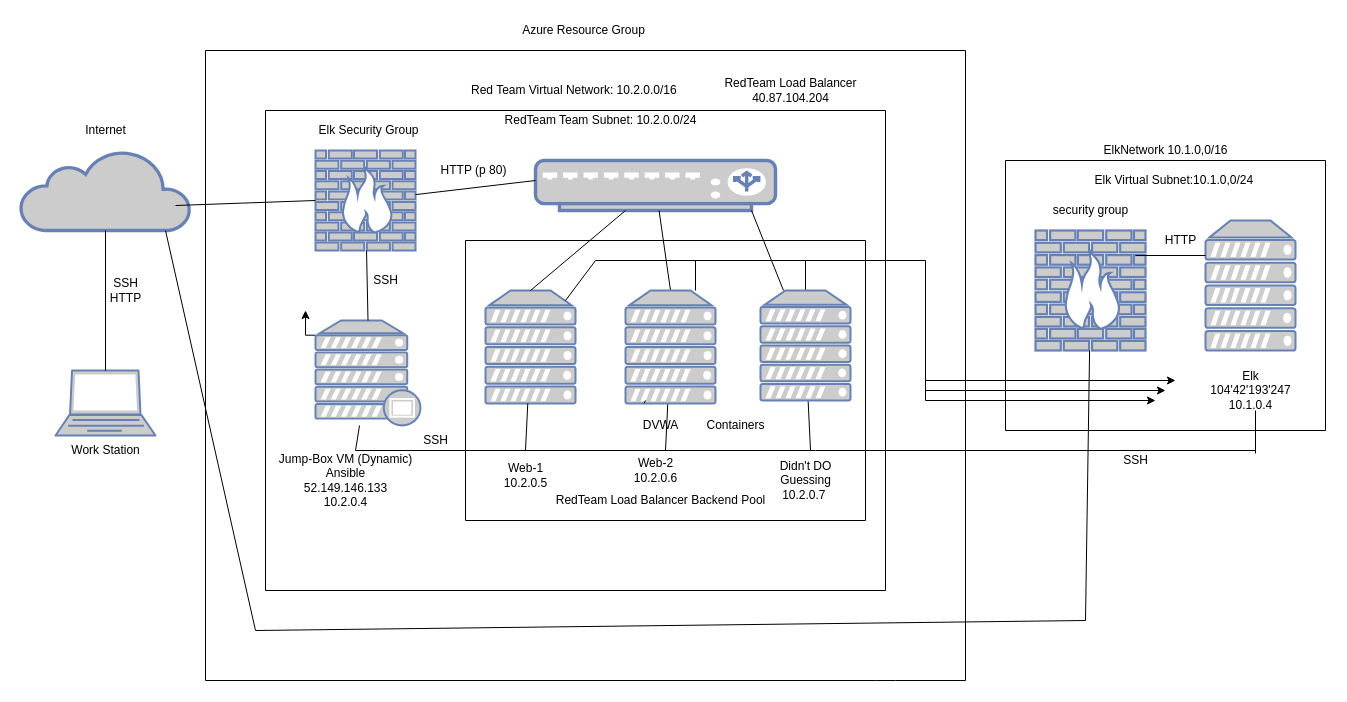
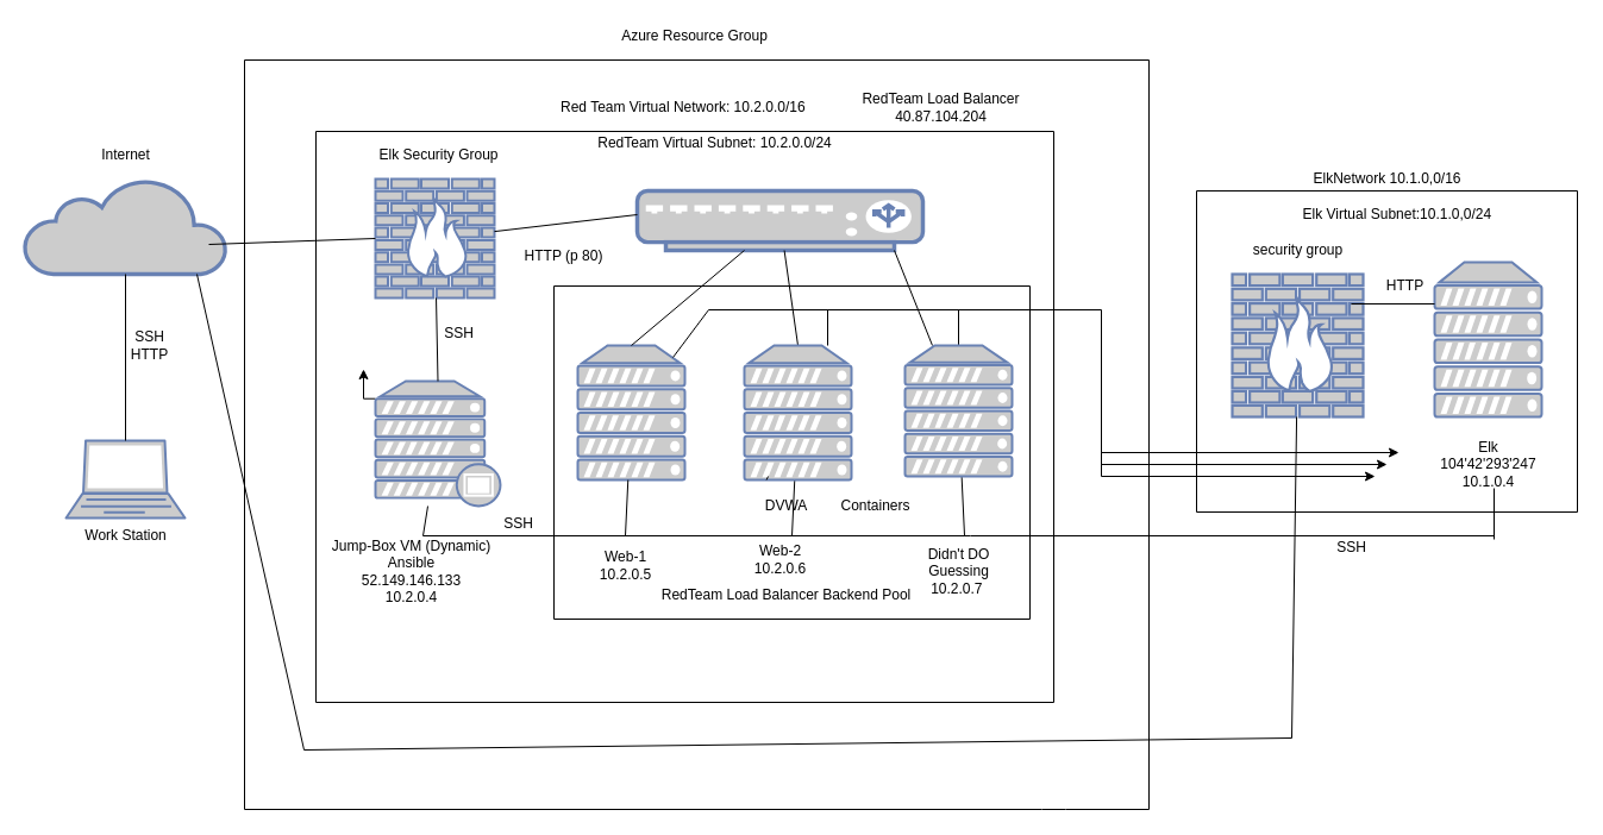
  <mxCell id="0" />
  <mxCell id="1" parent="0" />
  <mxCell id="2" value="" style="fontColor=#0066CC;verticalAlign=top;verticalLabelPosition=bottom;labelPosition=center;align=center;html=1;outlineConnect=0;fillColor=#CCCCCC;strokeColor=#6881B3;gradientColor=none;gradientDirection=north;strokeWidth=2;shape=mxgraph.networks.laptop;" parent="1" vertex="1"><mxGeometry x="55" y="370" width="100" height="65" as="geometry" /></mxCell>
  <mxCell id="3" value="" style="html=1;outlineConnect=0;fillColor=#CCCCCC;strokeColor=#6881B3;gradientColor=none;gradientDirection=north;strokeWidth=2;shape=mxgraph.networks.cloud;fontColor=#ffffff;" parent="1" vertex="1"><mxGeometry x="20" y="150" width="170" height="80" as="geometry" /></mxCell>
  <mxCell id="4" value="" style="fontColor=#0066CC;verticalAlign=top;verticalLabelPosition=bottom;labelPosition=center;align=center;html=1;outlineConnect=0;fillColor=#CCCCCC;strokeColor=#6881B3;gradientColor=none;gradientDirection=north;strokeWidth=2;shape=mxgraph.networks.firewall;" parent="1" vertex="1"><mxGeometry x="315" y="150" width="100" height="100" as="geometry" /></mxCell>
  <mxCell id="5" value="" style="fontColor=#0066CC;verticalAlign=top;verticalLabelPosition=bottom;labelPosition=center;align=center;html=1;outlineConnect=0;fillColor=#CCCCCC;strokeColor=#6881B3;gradientColor=none;gradientDirection=north;strokeWidth=2;shape=mxgraph.networks.server;" parent="1" vertex="1"><mxGeometry x="485" y="290" width="90" height="113" as="geometry" /></mxCell>
  <mxCell id="6" value="" style="edgeStyle=none;rounded=0;orthogonalLoop=1;jettySize=auto;html=1;exitX=0.5;exitY=0;exitDx=0;exitDy=0;exitPerimeter=0;entryX=0.5;entryY=0;entryDx=0;entryDy=0;entryPerimeter=0;" parent="1" source="71" target="71" edge="1"><mxGeometry relative="1" as="geometry" /></mxCell>
  <mxCell id="7" style="edgeStyle=orthogonalEdgeStyle;rounded=0;orthogonalLoop=1;jettySize=auto;html=1;exitX=0;exitY=0.14;exitDx=0;exitDy=0;exitPerimeter=0;" edge="1" parent="1" source="8"><mxGeometry relative="1" as="geometry"><mxPoint x="305" y="310" as="targetPoint" /></mxGeometry></mxCell>
  <mxCell id="8" value="" style="fontColor=#0066CC;verticalAlign=top;verticalLabelPosition=bottom;labelPosition=center;align=center;html=1;outlineConnect=0;fillColor=#CCCCCC;strokeColor=#6881B3;gradientColor=none;gradientDirection=north;strokeWidth=2;shape=mxgraph.networks.proxy_server;" parent="1" vertex="1"><mxGeometry x="315" y="320" width="105" height="105" as="geometry" /></mxCell>
  <mxCell id="9" value="" style="fontColor=#0066CC;verticalAlign=top;verticalLabelPosition=bottom;labelPosition=center;align=center;html=1;outlineConnect=0;fillColor=#CCCCCC;strokeColor=#6881B3;gradientColor=none;gradientDirection=north;strokeWidth=2;shape=mxgraph.networks.load_balancer;" parent="1" vertex="1"><mxGeometry x="535" y="160" width="240" height="50" as="geometry" /></mxCell>
- <mxCell id="10" value="HTTP (p 80)" style="text;html=1;align=center;verticalAlign=middle;resizable=0;points=[];autosize=1;" parent="1" vertex="1"><mxGeometry x="432.5" y="160" width="80" height="20" as="geometry" /></mxCell>
+ <mxCell id="10" value="HTTP (p 80)" style="text;html=1;align=center;verticalAlign=middle;resizable=0;points=[];autosize=1;" parent="1" vertex="1"><mxGeometry x="432.5" y="205" width="80" height="20" as="geometry" /></mxCell>
  <mxCell id="11" style="edgeStyle=none;rounded=0;orthogonalLoop=1;jettySize=auto;html=1;exitX=1;exitY=0;exitDx=0;exitDy=0;" parent="1" edge="1"><mxGeometry relative="1" as="geometry"><mxPoint x="905" y="480" as="sourcePoint" /><mxPoint x="905" y="480" as="targetPoint" /></mxGeometry></mxCell>
  <mxCell id="12" value="" style="endArrow=none;html=1;exitX=0.5;exitY=0;exitDx=0;exitDy=0;exitPerimeter=0;" parent="1" source="5" edge="1"><mxGeometry width="50" height="50" relative="1" as="geometry"><mxPoint x="575" y="260" as="sourcePoint" /><mxPoint x="625" y="210" as="targetPoint" /></mxGeometry></mxCell>
  <mxCell id="13" value="" style="endArrow=none;html=1;exitX=0.9;exitY=1;exitDx=0;exitDy=0;exitPerimeter=0;" parent="1" source="9" target="71" edge="1"><mxGeometry width="50" height="50" relative="1" as="geometry"><mxPoint x="795" y="280" as="sourcePoint" /><mxPoint x="845" y="230" as="targetPoint" /></mxGeometry></mxCell>
  <mxCell id="14" value="" style="endArrow=none;html=1;exitX=0.5;exitY=0;exitDx=0;exitDy=0;exitPerimeter=0;" parent="1" source="61" target="9" edge="1"><mxGeometry width="50" height="50" relative="1" as="geometry"><mxPoint x="635" y="320" as="sourcePoint" /><mxPoint x="685" y="270" as="targetPoint" /></mxGeometry></mxCell>
  <mxCell id="15" value="" style="endArrow=none;html=1;exitX=0.5;exitY=0;exitDx=0;exitDy=0;exitPerimeter=0;" parent="1" source="8" target="4" edge="1"><mxGeometry width="50" height="50" relative="1" as="geometry"><mxPoint x="635" y="320" as="sourcePoint" /><mxPoint x="395" y="260" as="targetPoint" /><Array as="points" /></mxGeometry></mxCell>
  <mxCell id="16" value="" style="endArrow=none;html=1;" parent="1" edge="1"><mxGeometry width="50" height="50" relative="1" as="geometry"><mxPoint x="265" y="110" as="sourcePoint" /><mxPoint x="885" y="110" as="targetPoint" /></mxGeometry></mxCell>
  <mxCell id="17" value="" style="endArrow=none;html=1;" parent="1" edge="1"><mxGeometry width="50" height="50" relative="1" as="geometry"><mxPoint x="265" y="590" as="sourcePoint" /><mxPoint x="265" y="110" as="targetPoint" /></mxGeometry></mxCell>
  <mxCell id="18" value="" style="endArrow=none;html=1;" parent="1" edge="1"><mxGeometry width="50" height="50" relative="1" as="geometry"><mxPoint x="265" y="590" as="sourcePoint" /><mxPoint x="885" y="590" as="targetPoint" /></mxGeometry></mxCell>
  <mxCell id="19" value="" style="endArrow=none;html=1;" parent="1" edge="1"><mxGeometry width="50" height="50" relative="1" as="geometry"><mxPoint x="885" y="590" as="sourcePoint" /><mxPoint x="885" y="110" as="targetPoint" /></mxGeometry></mxCell>
  <mxCell id="20" value="" style="endArrow=none;html=1;" parent="1" source="4" edge="1"><mxGeometry width="50" height="50" relative="1" as="geometry"><mxPoint x="485" y="230" as="sourcePoint" /><mxPoint x="535" y="180" as="targetPoint" /></mxGeometry></mxCell>
  <mxCell id="21" value="" style="endArrow=none;html=1;" parent="1" edge="1"><mxGeometry width="50" height="50" relative="1" as="geometry"><mxPoint x="465" y="240" as="sourcePoint" /><mxPoint x="865" y="240" as="targetPoint" /></mxGeometry></mxCell>
  <mxCell id="22" value="" style="endArrow=none;html=1;" parent="1" edge="1"><mxGeometry width="50" height="50" relative="1" as="geometry"><mxPoint x="465" y="520" as="sourcePoint" /><mxPoint x="465" y="240" as="targetPoint" /></mxGeometry></mxCell>
  <mxCell id="23" value="" style="endArrow=none;html=1;" parent="1" edge="1"><mxGeometry width="50" height="50" relative="1" as="geometry"><mxPoint x="465" y="520" as="sourcePoint" /><mxPoint x="865" y="520" as="targetPoint" /></mxGeometry></mxCell>
  <mxCell id="24" value="" style="endArrow=none;html=1;" parent="1" edge="1"><mxGeometry width="50" height="50" relative="1" as="geometry"><mxPoint x="865" y="400" as="sourcePoint" /><mxPoint x="865" y="240" as="targetPoint" /></mxGeometry></mxCell>
  <mxCell id="25" value="" style="endArrow=none;html=1;" parent="1" edge="1"><mxGeometry width="50" height="50" relative="1" as="geometry"><mxPoint x="355" y="450" as="sourcePoint" /><mxPoint x="815" y="450" as="targetPoint" /></mxGeometry></mxCell>
  <mxCell id="26" value="" style="endArrow=none;html=1;" parent="1" target="5" edge="1"><mxGeometry width="50" height="50" relative="1" as="geometry"><mxPoint x="525" y="450" as="sourcePoint" /><mxPoint x="575" y="400" as="targetPoint" /></mxGeometry></mxCell>
  <mxCell id="27" value="" style="endArrow=none;html=1;" parent="1" target="8" edge="1"><mxGeometry width="50" height="50" relative="1" as="geometry"><mxPoint x="355" y="450" as="sourcePoint" /><mxPoint x="345" y="425" as="targetPoint" /></mxGeometry></mxCell>
  <mxCell id="28" value="" style="endArrow=none;html=1;" parent="1" target="61" edge="1"><mxGeometry width="50" height="50" relative="1" as="geometry"><mxPoint x="665" y="450" as="sourcePoint" /><mxPoint x="715" y="400" as="targetPoint" /></mxGeometry></mxCell>
  <mxCell id="29" value="" style="endArrow=none;html=1;" parent="1" target="71" edge="1"><mxGeometry width="50" height="50" relative="1" as="geometry"><mxPoint x="810" y="450" as="sourcePoint" /><mxPoint x="845" y="400" as="targetPoint" /></mxGeometry></mxCell>
  <mxCell id="30" value="" style="endArrow=none;html=1;" parent="1" edge="1"><mxGeometry width="50" height="50" relative="1" as="geometry"><mxPoint x="175" y="205" as="sourcePoint" /><mxPoint x="315" y="200" as="targetPoint" /></mxGeometry></mxCell>
  <mxCell id="31" value="" style="endArrow=none;html=1;entryX=0.5;entryY=1;entryDx=0;entryDy=0;entryPerimeter=0;" parent="1" target="3" edge="1"><mxGeometry width="50" height="50" relative="1" as="geometry"><mxPoint x="105" y="370" as="sourcePoint" /><mxPoint x="155" y="320" as="targetPoint" /></mxGeometry></mxCell>
  <mxCell id="32" value="" style="endArrow=none;html=1;" parent="1" edge="1"><mxGeometry width="50" height="50" relative="1" as="geometry"><mxPoint x="205" y="680" as="sourcePoint" /><mxPoint x="205" y="50" as="targetPoint" /></mxGeometry></mxCell>
  <mxCell id="33" value="" style="endArrow=none;html=1;" parent="1" edge="1"><mxGeometry width="50" height="50" relative="1" as="geometry"><mxPoint x="205" y="50" as="sourcePoint" /><mxPoint x="965" y="50" as="targetPoint" /></mxGeometry></mxCell>
  <mxCell id="34" value="" style="endArrow=none;html=1;" parent="1" edge="1"><mxGeometry width="50" height="50" relative="1" as="geometry"><mxPoint x="965" y="680" as="sourcePoint" /><mxPoint x="965" y="50" as="targetPoint" /></mxGeometry></mxCell>
  <mxCell id="35" value="" style="endArrow=none;html=1;" parent="1" edge="1"><mxGeometry width="50" height="50" relative="1" as="geometry"><mxPoint x="205" y="680" as="sourcePoint" /><mxPoint x="965" y="680" as="targetPoint" /><Array as="points"><mxPoint x="885" y="680" /></Array></mxGeometry></mxCell>
  <mxCell id="36" value="Work Station" style="text;html=1;align=center;verticalAlign=middle;resizable=0;points=[];autosize=1;" parent="1" vertex="1"><mxGeometry x="65" y="440" width="80" height="20" as="geometry" /></mxCell>
  <mxCell id="37" value="SSH&lt;br&gt;HTTP" style="text;html=1;align=center;verticalAlign=middle;resizable=0;points=[];autosize=1;" parent="1" vertex="1"><mxGeometry x="100" y="275" width="50" height="30" as="geometry" /></mxCell>
  <mxCell id="38" value="Internet" style="text;html=1;align=center;verticalAlign=middle;resizable=0;points=[];autosize=1;" parent="1" vertex="1"><mxGeometry x="75" y="120" width="60" height="20" as="geometry" /></mxCell>
  <mxCell id="39" value="Elk Security Group" style="text;html=1;align=center;verticalAlign=middle;resizable=0;points=[];autosize=1;" parent="1" vertex="1"><mxGeometry x="302.5" y="120" width="130" height="20" as="geometry" /></mxCell>
  <mxCell id="40" value="SSH" style="text;html=1;align=center;verticalAlign=middle;resizable=0;points=[];autosize=1;" parent="1" vertex="1"><mxGeometry x="365" y="270" width="40" height="20" as="geometry" /></mxCell>
  <mxCell id="41" value="Azure Resource Group" style="text;html=1;align=center;verticalAlign=middle;resizable=0;points=[];autosize=1;" parent="1" vertex="1"><mxGeometry x="512.5" y="20" width="140" height="20" as="geometry" /></mxCell>
  <mxCell id="42" value="DVWA" style="text;html=1;align=center;verticalAlign=middle;resizable=0;points=[];autosize=1;" parent="1" vertex="1"><mxGeometry x="635" y="415" width="50" height="20" as="geometry" /></mxCell>
  <mxCell id="43" value="Containers&lt;br&gt;" style="text;html=1;align=center;verticalAlign=middle;resizable=0;points=[];autosize=1;" parent="1" vertex="1"><mxGeometry x="700" y="415" width="70" height="20" as="geometry" /></mxCell>
  <mxCell id="44" value="RedTeam Load Balancer Backend Pool" style="text;html=1;align=center;verticalAlign=middle;resizable=0;points=[];autosize=1;" parent="1" vertex="1"><mxGeometry x="550" y="490" width="220" height="20" as="geometry" /></mxCell>
  <mxCell id="45" value="SSH" style="text;html=1;align=center;verticalAlign=middle;resizable=0;points=[];autosize=1;" parent="1" vertex="1"><mxGeometry x="415" y="430" width="40" height="20" as="geometry" /></mxCell>
  <mxCell id="46" value="Red Team Virtual Network: 10.2.0.0/16&amp;nbsp;" style="text;html=1;align=center;verticalAlign=middle;resizable=0;points=[];autosize=1;" parent="1" vertex="1"><mxGeometry x="465" y="80" width="220" height="20" as="geometry" /></mxCell>
- <mxCell id="47" value="RedTeam Team Subnet: 10.2.0.0/24" style="text;html=1;align=center;verticalAlign=middle;resizable=0;points=[];autosize=1;" parent="1" vertex="1"><mxGeometry x="495" y="110" width="210" height="20" as="geometry" /></mxCell>
+ <mxCell id="47" value="RedTeam Virtual Subnet: 10.2.0.0/24" style="text;html=1;align=center;verticalAlign=middle;resizable=0;points=[];autosize=1;" parent="1" vertex="1"><mxGeometry x="495" y="110" width="210" height="20" as="geometry" /></mxCell>
  <mxCell id="48" value="Jump-Box VM (Dynamic)&lt;br&gt;Ansible&lt;br&gt;52.149.146.133&lt;br&gt;10.2.0.4" style="text;html=1;align=center;verticalAlign=middle;resizable=0;points=[];autosize=1;" parent="1" vertex="1"><mxGeometry x="270" y="450" width="150" height="60" as="geometry" /></mxCell>
  <mxCell id="49" value="Web-1&lt;br&gt;10.2.0.5" style="text;html=1;align=center;verticalAlign=middle;resizable=0;points=[];autosize=1;" parent="1" vertex="1"><mxGeometry x="495" y="460" width="60" height="30" as="geometry" /></mxCell>
  <mxCell id="50" value="Web-2&lt;br&gt;10.2.0.6" style="text;html=1;align=center;verticalAlign=middle;resizable=0;points=[];autosize=1;" parent="1" vertex="1"><mxGeometry x="625" y="455" width="60" height="30" as="geometry" /></mxCell>
  <mxCell id="51" value="Didn't DO&lt;br&gt;Guessing&lt;br&gt;10.2.0.7&amp;nbsp;" style="text;html=1;align=center;verticalAlign=middle;resizable=0;points=[];autosize=1;" parent="1" vertex="1"><mxGeometry x="770" y="455" width="70" height="50" as="geometry" /></mxCell>
  <mxCell id="52" value="RedTeam Load Balancer&lt;br&gt;40.87.104.204" style="text;html=1;align=center;verticalAlign=middle;resizable=0;points=[];autosize=1;" parent="1" vertex="1"><mxGeometry x="715" y="75" width="150" height="30" as="geometry" /></mxCell>
  <mxCell id="53" value="" style="endArrow=none;html=1;" edge="1" parent="1"><mxGeometry width="50" height="50" relative="1" as="geometry"><mxPoint x="255" y="630" as="sourcePoint" /><mxPoint x="165" y="230" as="targetPoint" /></mxGeometry></mxCell>
  <mxCell id="54" value="" style="fontColor=#0066CC;verticalAlign=top;verticalLabelPosition=bottom;labelPosition=center;align=center;html=1;outlineConnect=0;fillColor=#CCCCCC;strokeColor=#6881B3;gradientColor=none;gradientDirection=north;strokeWidth=2;shape=mxgraph.networks.firewall;" vertex="1" parent="1"><mxGeometry x="1035" y="230" width="110" height="120" as="geometry" /></mxCell>
  <mxCell id="55" value="" style="fontColor=#0066CC;verticalAlign=top;verticalLabelPosition=bottom;labelPosition=center;align=center;html=1;outlineConnect=0;fillColor=#CCCCCC;strokeColor=#6881B3;gradientColor=none;gradientDirection=north;strokeWidth=2;shape=mxgraph.networks.server;" vertex="1" parent="1"><mxGeometry x="1205" y="220" width="90" height="130" as="geometry" /></mxCell>
  <mxCell id="56" value="" style="endArrow=none;html=1;" edge="1" parent="1"><mxGeometry width="50" height="50" relative="1" as="geometry"><mxPoint x="1135" y="255" as="sourcePoint" /><mxPoint x="1205" y="255" as="targetPoint" /></mxGeometry></mxCell>
  <mxCell id="57" value="" style="endArrow=none;html=1;" edge="1" parent="1"><mxGeometry width="50" height="50" relative="1" as="geometry"><mxPoint x="815" y="450" as="sourcePoint" /><mxPoint x="1255" y="450" as="targetPoint" /><Array as="points" /></mxGeometry></mxCell>
  <mxCell id="58" value="" style="endArrow=none;html=1;" edge="1" parent="1"><mxGeometry width="50" height="50" relative="1" as="geometry"><mxPoint x="255" y="630" as="sourcePoint" /><mxPoint x="1085" y="620" as="targetPoint" /></mxGeometry></mxCell>
  <mxCell id="59" value="" style="endArrow=none;html=1;" edge="1" parent="1" target="54"><mxGeometry width="50" height="50" relative="1" as="geometry"><mxPoint x="1085" y="620" as="sourcePoint" /><mxPoint x="1085" y="330" as="targetPoint" /></mxGeometry></mxCell>
  <mxCell id="60" value="" style="endArrow=none;html=1;" edge="1" parent="1" source="61"><mxGeometry width="50" height="50" relative="1" as="geometry"><mxPoint x="645" y="400" as="sourcePoint" /><mxPoint x="695" y="350" as="targetPoint" /><Array as="points" /></mxGeometry></mxCell>
  <mxCell id="61" value="" style="fontColor=#0066CC;verticalAlign=top;verticalLabelPosition=bottom;labelPosition=center;align=center;html=1;outlineConnect=0;fillColor=#CCCCCC;strokeColor=#6881B3;gradientColor=none;gradientDirection=north;strokeWidth=2;shape=mxgraph.networks.server;" parent="1" vertex="1"><mxGeometry x="625" y="290" width="90" height="113" as="geometry" /></mxCell>
  <mxCell id="62" value="" style="endArrow=none;html=1;" edge="1" parent="1" target="61"><mxGeometry width="50" height="50" relative="1" as="geometry"><mxPoint x="645" y="400" as="sourcePoint" /><mxPoint x="695" y="350" as="targetPoint" /><Array as="points" /></mxGeometry></mxCell>
  <mxCell id="63" value="" style="endArrow=none;html=1;" edge="1" parent="1"><mxGeometry width="50" height="50" relative="1" as="geometry"><mxPoint x="1255" y="453" as="sourcePoint" /><mxPoint x="1255" y="410" as="targetPoint" /></mxGeometry></mxCell>
  <mxCell id="64" value="" style="endArrow=none;html=1;" edge="1" parent="1"><mxGeometry width="50" height="50" relative="1" as="geometry"><mxPoint x="1005" y="160" as="sourcePoint" /><mxPoint x="1325" y="160" as="targetPoint" /></mxGeometry></mxCell>
  <mxCell id="65" value="" style="endArrow=none;html=1;" edge="1" parent="1"><mxGeometry width="50" height="50" relative="1" as="geometry"><mxPoint x="1005" y="430" as="sourcePoint" /><mxPoint x="1005" y="160" as="targetPoint" /></mxGeometry></mxCell>
  <mxCell id="66" value="" style="endArrow=none;html=1;" edge="1" parent="1"><mxGeometry width="50" height="50" relative="1" as="geometry"><mxPoint x="1325" y="430" as="sourcePoint" /><mxPoint x="1325" y="160" as="targetPoint" /></mxGeometry></mxCell>
  <mxCell id="67" value="" style="endArrow=none;html=1;" edge="1" parent="1"><mxGeometry width="50" height="50" relative="1" as="geometry"><mxPoint x="1005" y="430" as="sourcePoint" /><mxPoint x="1325" y="430" as="targetPoint" /></mxGeometry></mxCell>
  <mxCell id="68" value="SSH" style="text;html=1;align=center;verticalAlign=middle;resizable=0;points=[];autosize=1;" vertex="1" parent="1"><mxGeometry x="1115" y="450" width="40" height="20" as="geometry" /></mxCell>
  <mxCell id="69" value="" style="endArrow=none;html=1;" edge="1" parent="1" source="71"><mxGeometry width="50" height="50" relative="1" as="geometry"><mxPoint x="775" y="390" as="sourcePoint" /><mxPoint x="825" y="340" as="targetPoint" /></mxGeometry></mxCell>
  <mxCell id="70" value="" style="endArrow=none;html=1;exitX=0.5;exitY=0;exitDx=0;exitDy=0;exitPerimeter=0;" edge="1" parent="1" source="71"><mxGeometry width="50" height="50" relative="1" as="geometry"><mxPoint x="810" y="300" as="sourcePoint" /><mxPoint x="805" y="260" as="targetPoint" /><Array as="points" /></mxGeometry></mxCell>
  <mxCell id="71" value="" style="fontColor=#0066CC;verticalAlign=top;verticalLabelPosition=bottom;labelPosition=center;align=center;html=1;outlineConnect=0;fillColor=#CCCCCC;strokeColor=#6881B3;gradientColor=none;gradientDirection=north;strokeWidth=2;shape=mxgraph.networks.server;" parent="1" vertex="1"><mxGeometry x="760" y="290" width="90" height="110" as="geometry" /></mxCell>
  <mxCell id="72" value="" style="endArrow=none;html=1;" edge="1" parent="1"><mxGeometry width="50" height="50" relative="1" as="geometry"><mxPoint x="865" y="520" as="sourcePoint" /><mxPoint x="865" y="390" as="targetPoint" /></mxGeometry></mxCell>
  <mxCell id="73" value="" style="endArrow=none;html=1;" edge="1" parent="1"><mxGeometry width="50" height="50" relative="1" as="geometry"><mxPoint x="695" y="290" as="sourcePoint" /><mxPoint x="695" y="260" as="targetPoint" /></mxGeometry></mxCell>
  <mxCell id="74" value="security group" style="text;html=1;align=center;verticalAlign=middle;resizable=0;points=[];autosize=1;" vertex="1" parent="1"><mxGeometry x="1045" y="200" width="90" height="20" as="geometry" /></mxCell>
  <mxCell id="75" value="HTTP" style="text;html=1;align=center;verticalAlign=middle;resizable=0;points=[];autosize=1;" vertex="1" parent="1"><mxGeometry x="1155" y="230" width="50" height="20" as="geometry" /></mxCell>
- <mxCell id="76" value="Elk&lt;br&gt;104'42'193'247&lt;br&gt;10.1.0.4" style="text;html=1;align=center;verticalAlign=middle;resizable=0;points=[];autosize=1;" vertex="1" parent="1"><mxGeometry x="1200" y="365" width="100" height="50" as="geometry" /></mxCell>
+ <mxCell id="76" value="Elk&lt;br&gt;104'42'293'247&lt;br&gt;10.1.0.4" style="text;html=1;align=center;verticalAlign=middle;resizable=0;points=[];autosize=1;" vertex="1" parent="1"><mxGeometry x="1200" y="365" width="100" height="50" as="geometry" /></mxCell>
  <mxCell id="77" value="ElkNetwork 10.1.0,0/16" style="text;html=1;align=center;verticalAlign=middle;resizable=0;points=[];autosize=1;" vertex="1" parent="1"><mxGeometry x="1095" y="140" width="140" height="20" as="geometry" /></mxCell>
  <mxCell id="78" value="Elk Virtual Subnet:10.1.0,0/24&amp;nbsp;" style="text;html=1;align=center;verticalAlign=middle;resizable=0;points=[];autosize=1;" vertex="1" parent="1"><mxGeometry x="1085" y="170" width="180" height="20" as="geometry" /></mxCell>
  <mxCell id="79" value="" style="endArrow=none;html=1;" edge="1" parent="1"><mxGeometry width="50" height="50" relative="1" as="geometry"><mxPoint x="565" y="300" as="sourcePoint" /><mxPoint x="595" y="260" as="targetPoint" /></mxGeometry></mxCell>
  <mxCell id="80" value="" style="endArrow=none;html=1;" edge="1" parent="1"><mxGeometry width="50" height="50" relative="1" as="geometry"><mxPoint x="595" y="260" as="sourcePoint" /><mxPoint x="925" y="260" as="targetPoint" /></mxGeometry></mxCell>
  <mxCell id="81" value="" style="endArrow=none;html=1;" edge="1" parent="1"><mxGeometry width="50" height="50" relative="1" as="geometry"><mxPoint x="925" y="400" as="sourcePoint" /><mxPoint x="925" y="260" as="targetPoint" /></mxGeometry></mxCell>
  <mxCell id="82" value="" style="endArrow=classic;html=1;" edge="1" parent="1"><mxGeometry width="50" height="50" relative="1" as="geometry"><mxPoint x="925" y="380" as="sourcePoint" /><mxPoint x="1175" y="380" as="targetPoint" /></mxGeometry></mxCell>
  <mxCell id="83" value="" style="endArrow=classic;html=1;" edge="1" parent="1"><mxGeometry width="50" height="50" relative="1" as="geometry"><mxPoint x="925" y="390" as="sourcePoint" /><mxPoint x="1165" y="390" as="targetPoint" /></mxGeometry></mxCell>
  <mxCell id="84" value="" style="endArrow=classic;html=1;" edge="1" parent="1"><mxGeometry width="50" height="50" relative="1" as="geometry"><mxPoint x="925" y="400" as="sourcePoint" /><mxPoint x="1155" y="400" as="targetPoint" /></mxGeometry></mxCell>
